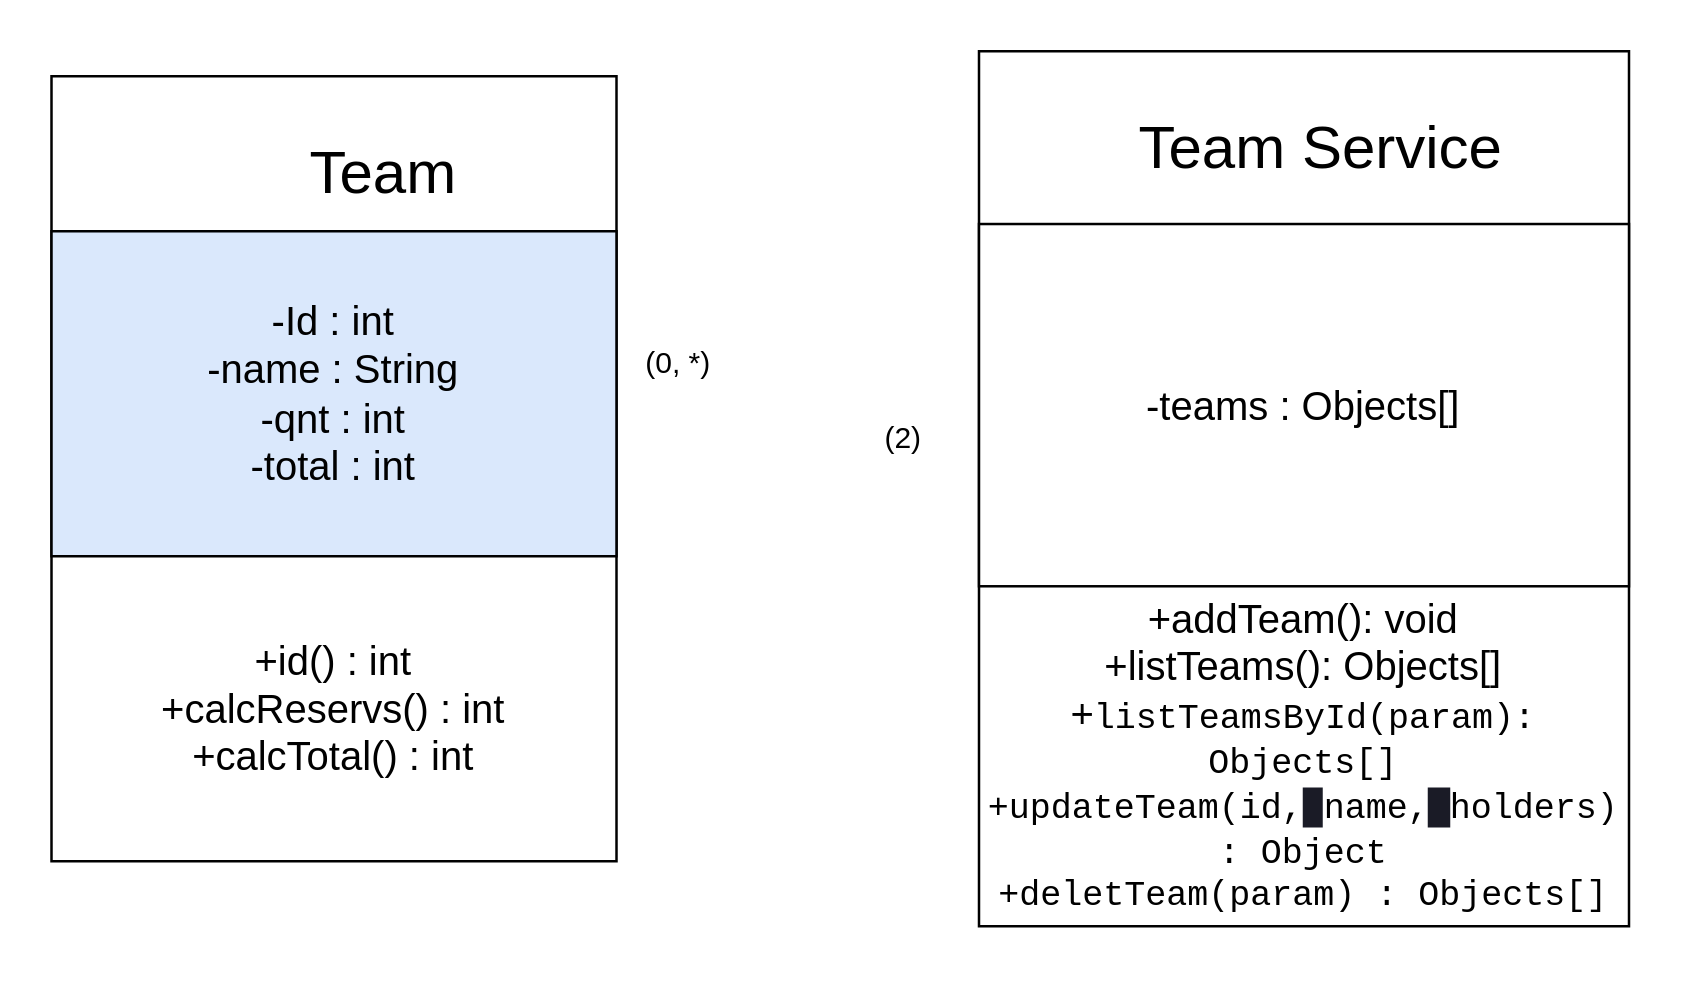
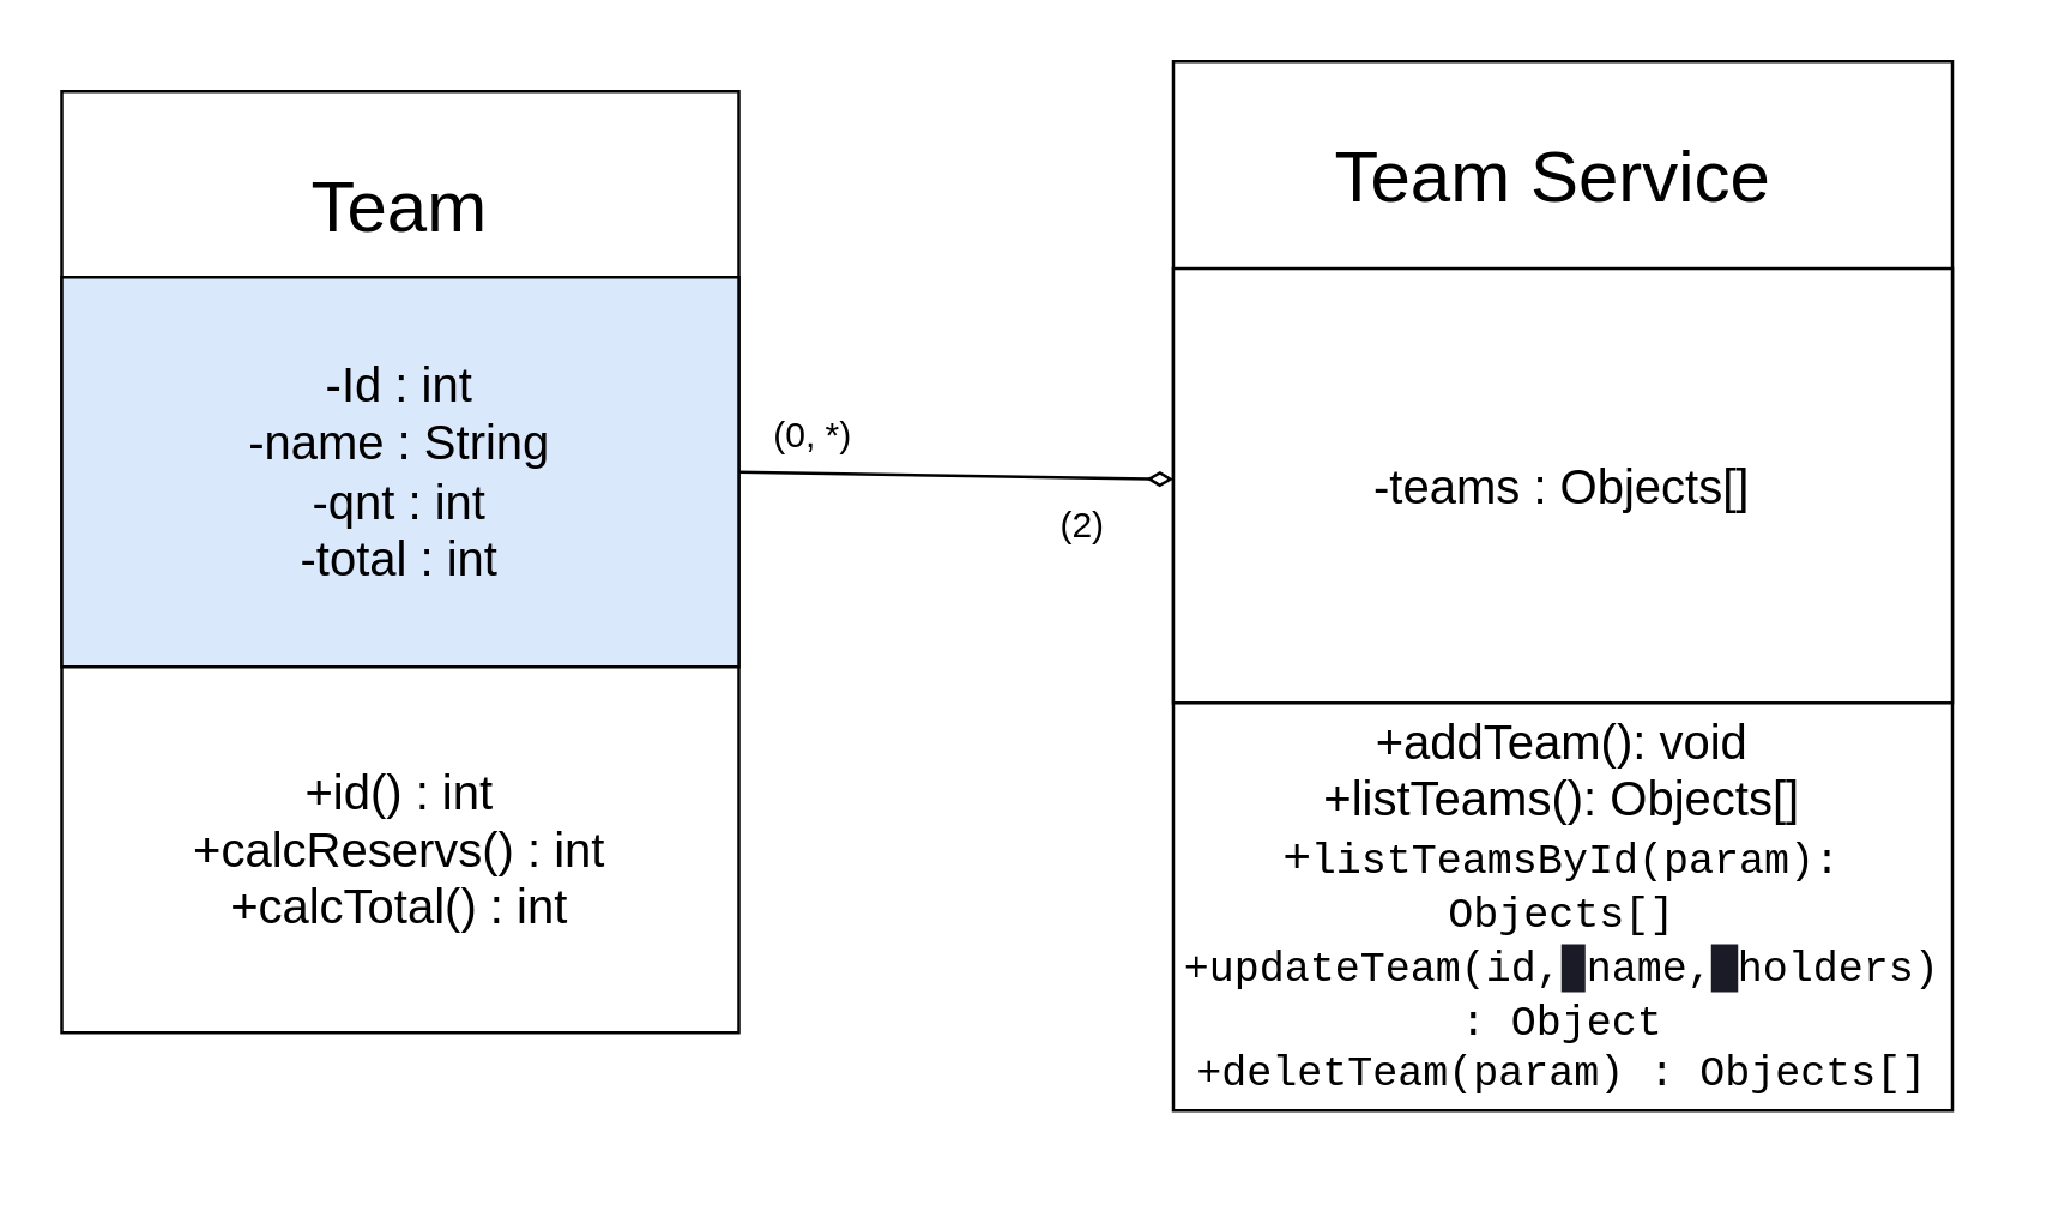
  <mxCell id="0" />
  <mxCell id="1" parent="0" />
  <mxCell id="2" value="" style="group" vertex="1" connectable="0" parent="1"><mxGeometry x="20" y="30" width="226" height="314" as="geometry" /></mxCell>
  <mxCell id="3" value="" style="rounded=0;whiteSpace=wrap;html=1;fontSize=14;" vertex="1" parent="2"><mxGeometry width="226" height="314" as="geometry" /></mxCell>
  <mxCell id="4" value="&lt;font size=&quot;3&quot;&gt;-Id : int&lt;br&gt;-name : String&lt;br&gt;-qnt : int&lt;br&gt;-total : int&lt;br&gt;&lt;/font&gt;" style="rounded=0;whiteSpace=wrap;html=1;fillColor=#dae8fc;" vertex="1" parent="2"><mxGeometry y="62" width="226" height="130" as="geometry" /></mxCell>
- <mxCell id="5" value="&lt;font style=&quot;font-size: 24px;&quot;&gt;Team&lt;/font&gt;" style="text;html=1;strokeColor=none;fillColor=none;align=center;verticalAlign=middle;whiteSpace=wrap;rounded=0;" vertex="1" parent="2"><mxGeometry x="103" y="24" width="60" height="30" as="geometry" /></mxCell>
+ <mxCell id="5" value="&lt;font style=&quot;font-size: 24px;&quot;&gt;Team&lt;/font&gt;" style="text;html=1;strokeColor=none;fillColor=none;align=center;verticalAlign=middle;whiteSpace=wrap;rounded=0;" vertex="1" parent="2"><mxGeometry x="83" y="24" width="60" height="30" as="geometry" /></mxCell>
  <mxCell id="6" value="&lt;font size=&quot;3&quot;&gt;+id() : int&lt;br&gt;+calcReservs() : int&lt;br&gt;+calcTotal() : int&lt;br&gt;&lt;/font&gt;" style="text;html=1;strokeColor=none;fillColor=none;align=center;verticalAlign=middle;whiteSpace=wrap;rounded=0;fontSize=14;" vertex="1" parent="2"><mxGeometry y="192" width="226" height="122" as="geometry" /></mxCell>
  <mxCell id="7" value="" style="group" vertex="1" connectable="0" parent="1"><mxGeometry x="391" y="30" width="270" height="350" as="geometry" /></mxCell>
  <mxCell id="8" value="" style="group" vertex="1" connectable="0" parent="7"><mxGeometry y="-10" width="260" height="350" as="geometry" /></mxCell>
  <mxCell id="9" value="" style="rounded=0;whiteSpace=wrap;html=1;fontSize=14;" vertex="1" parent="8"><mxGeometry width="260" height="350" as="geometry" /></mxCell>
  <mxCell id="10" value="&lt;font size=&quot;3&quot;&gt;-teams : Objects[]&lt;br&gt;&lt;/font&gt;" style="rounded=0;whiteSpace=wrap;html=1;" vertex="1" parent="8"><mxGeometry y="69.108" width="260" height="144.904" as="geometry" /></mxCell>
- <mxCell id="11" value="&lt;font style=&quot;font-size: 24px;&quot;&gt;Team Service&lt;/font&gt;" style="text;html=1;strokeColor=none;fillColor=none;align=center;verticalAlign=middle;whiteSpace=wrap;rounded=0;" vertex="1" parent="8"><mxGeometry x="34.513" y="22.293" width="203.628" height="33.439" as="geometry" /></mxCell>
+ <mxCell id="11" value="&lt;font style=&quot;font-size: 24px;&quot;&gt;Team Service&lt;/font&gt;" style="text;html=1;strokeColor=none;fillColor=none;align=center;verticalAlign=middle;whiteSpace=wrap;rounded=0;" vertex="1" parent="8"><mxGeometry x="24.513" y="22.293" width="203.628" height="33.439" as="geometry" /></mxCell>
  <mxCell id="12" value="&lt;font style=&quot;&quot; size=&quot;3&quot;&gt;+addTeam(): void&lt;br&gt;+listTeams(): Objects[]&lt;br&gt;+&lt;/font&gt;&lt;span style=&quot;font-family: &amp;quot;Fira code&amp;quot;, Consolas, &amp;quot;Courier New&amp;quot;, monospace;&quot;&gt;listTeamsById&lt;/span&gt;&lt;span style=&quot;font-family: &amp;quot;Fira code&amp;quot;, Consolas, &amp;quot;Courier New&amp;quot;, monospace;&quot;&gt;(&lt;/span&gt;&lt;span style=&quot;font-family: &amp;quot;Fira code&amp;quot;, Consolas, &amp;quot;Courier New&amp;quot;, monospace;&quot;&gt;param&lt;/span&gt;&lt;span style=&quot;font-family: &amp;quot;Fira code&amp;quot;, Consolas, &amp;quot;Courier New&amp;quot;, monospace;&quot;&gt;): Objects[]&lt;br&gt;+&lt;/span&gt;&lt;span style=&quot;font-family: &amp;quot;Fira code&amp;quot;, Consolas, &amp;quot;Courier New&amp;quot;, monospace;&quot;&gt;updateTeam&lt;/span&gt;&lt;span style=&quot;font-family: &amp;quot;Fira code&amp;quot;, Consolas, &amp;quot;Courier New&amp;quot;, monospace;&quot;&gt;(&lt;/span&gt;&lt;span style=&quot;font-family: &amp;quot;Fira code&amp;quot;, Consolas, &amp;quot;Courier New&amp;quot;, monospace;&quot;&gt;id&lt;/span&gt;&lt;span style=&quot;font-family: &amp;quot;Fira code&amp;quot;, Consolas, &amp;quot;Courier New&amp;quot;, monospace;&quot;&gt;,&lt;/span&gt;&lt;span style=&quot;background-color: rgb(26, 27, 38); font-family: &amp;quot;Fira code&amp;quot;, Consolas, &amp;quot;Courier New&amp;quot;, monospace;&quot;&gt; &lt;/span&gt;&lt;span style=&quot;font-family: &amp;quot;Fira code&amp;quot;, Consolas, &amp;quot;Courier New&amp;quot;, monospace;&quot;&gt;name&lt;/span&gt;&lt;span style=&quot;font-family: &amp;quot;Fira code&amp;quot;, Consolas, &amp;quot;Courier New&amp;quot;, monospace;&quot;&gt;,&lt;/span&gt;&lt;span style=&quot;background-color: rgb(26, 27, 38); font-family: &amp;quot;Fira code&amp;quot;, Consolas, &amp;quot;Courier New&amp;quot;, monospace;&quot;&gt; &lt;/span&gt;&lt;span style=&quot;font-family: &amp;quot;Fira code&amp;quot;, Consolas, &amp;quot;Courier New&amp;quot;, monospace;&quot;&gt;holders&lt;/span&gt;&lt;span style=&quot;font-family: &amp;quot;Fira code&amp;quot;, Consolas, &amp;quot;Courier New&amp;quot;, monospace;&quot;&gt;) : Object&lt;br&gt;+&lt;/span&gt;&lt;span style=&quot;font-family: &amp;quot;Fira code&amp;quot;, Consolas, &amp;quot;Courier New&amp;quot;, monospace;&quot;&gt;deletTeam&lt;/span&gt;&lt;span style=&quot;font-family: &amp;quot;Fira code&amp;quot;, Consolas, &amp;quot;Courier New&amp;quot;, monospace;&quot;&gt;(&lt;/span&gt;&lt;span style=&quot;font-family: &amp;quot;Fira code&amp;quot;, Consolas, &amp;quot;Courier New&amp;quot;, monospace;&quot;&gt;param&lt;/span&gt;&lt;span style=&quot;font-family: &amp;quot;Fira code&amp;quot;, Consolas, &amp;quot;Courier New&amp;quot;, monospace;&quot;&gt;) : Objects[]&lt;/span&gt;" style="text;html=1;strokeColor=none;fillColor=none;align=center;verticalAlign=middle;whiteSpace=wrap;rounded=0;fontSize=14;" vertex="1" parent="8"><mxGeometry y="214.013" width="260" height="135.987" as="geometry" /></mxCell>
+ <mxCell id="13" style="edgeStyle=none;html=1;exitX=1;exitY=0.5;exitDx=0;exitDy=0;fontSize=14;endArrow=diamondThin;endFill=0;" edge="1" parent="1" source="4" target="10"><mxGeometry relative="1" as="geometry" /></mxCell>
  <mxCell id="14" value="&lt;font style=&quot;font-size: 12px;&quot;&gt;(0, *)&lt;/font&gt;" style="text;html=1;strokeColor=none;fillColor=none;align=center;verticalAlign=middle;whiteSpace=wrap;rounded=0;" vertex="1" parent="1"><mxGeometry x="241" y="130" width="60" height="30" as="geometry" /></mxCell>
  <mxCell id="15" value="(2)" style="text;html=1;strokeColor=none;fillColor=none;align=center;verticalAlign=middle;whiteSpace=wrap;rounded=0;" vertex="1" parent="1"><mxGeometry x="331" y="160" width="60" height="30" as="geometry" /></mxCell>
